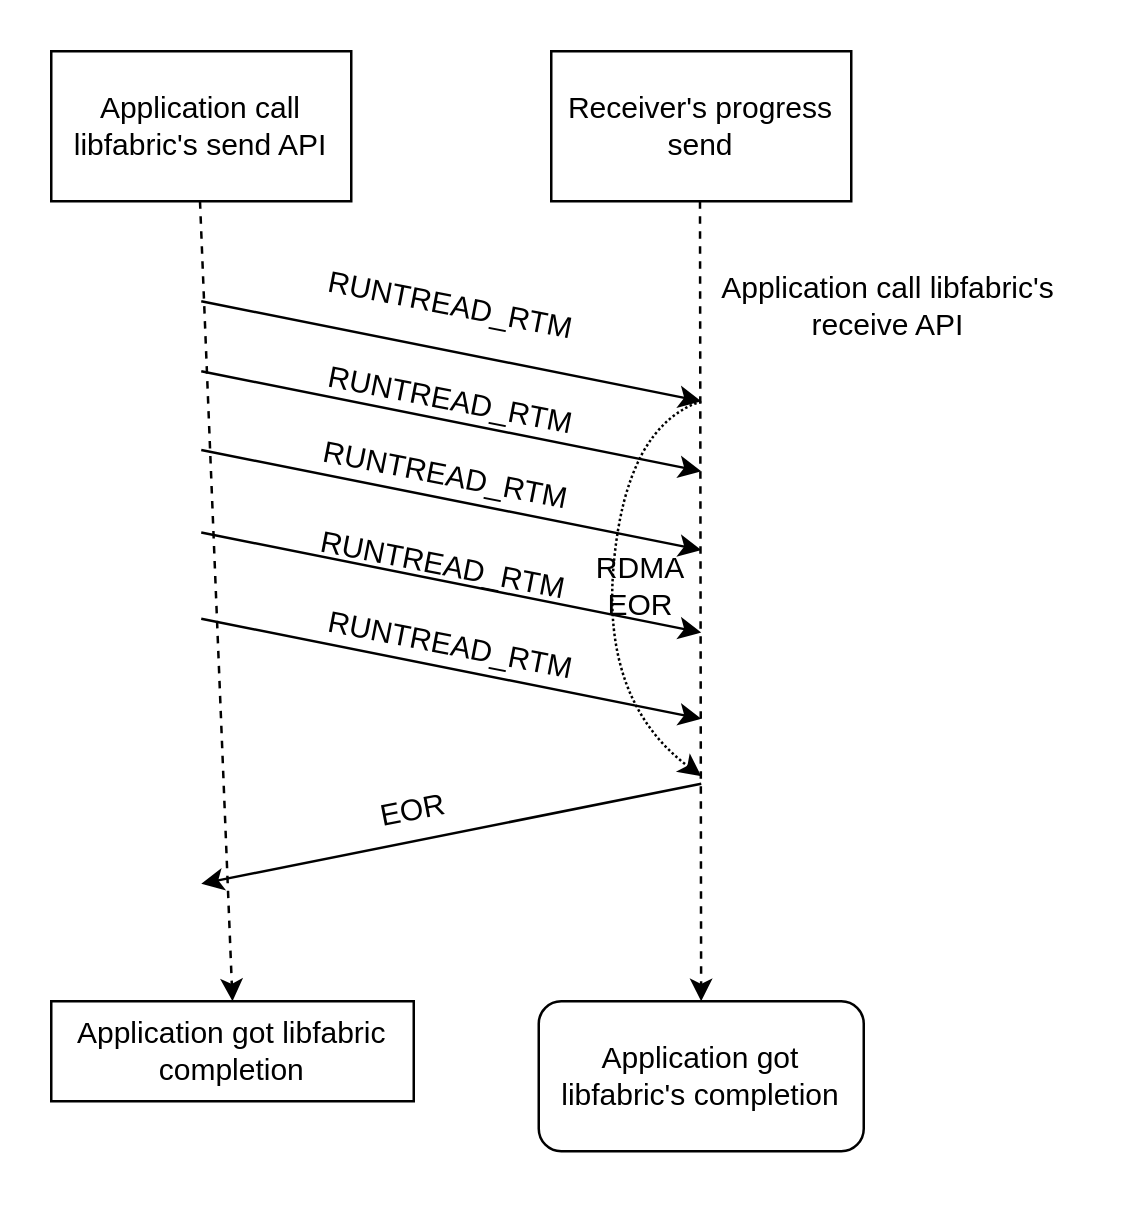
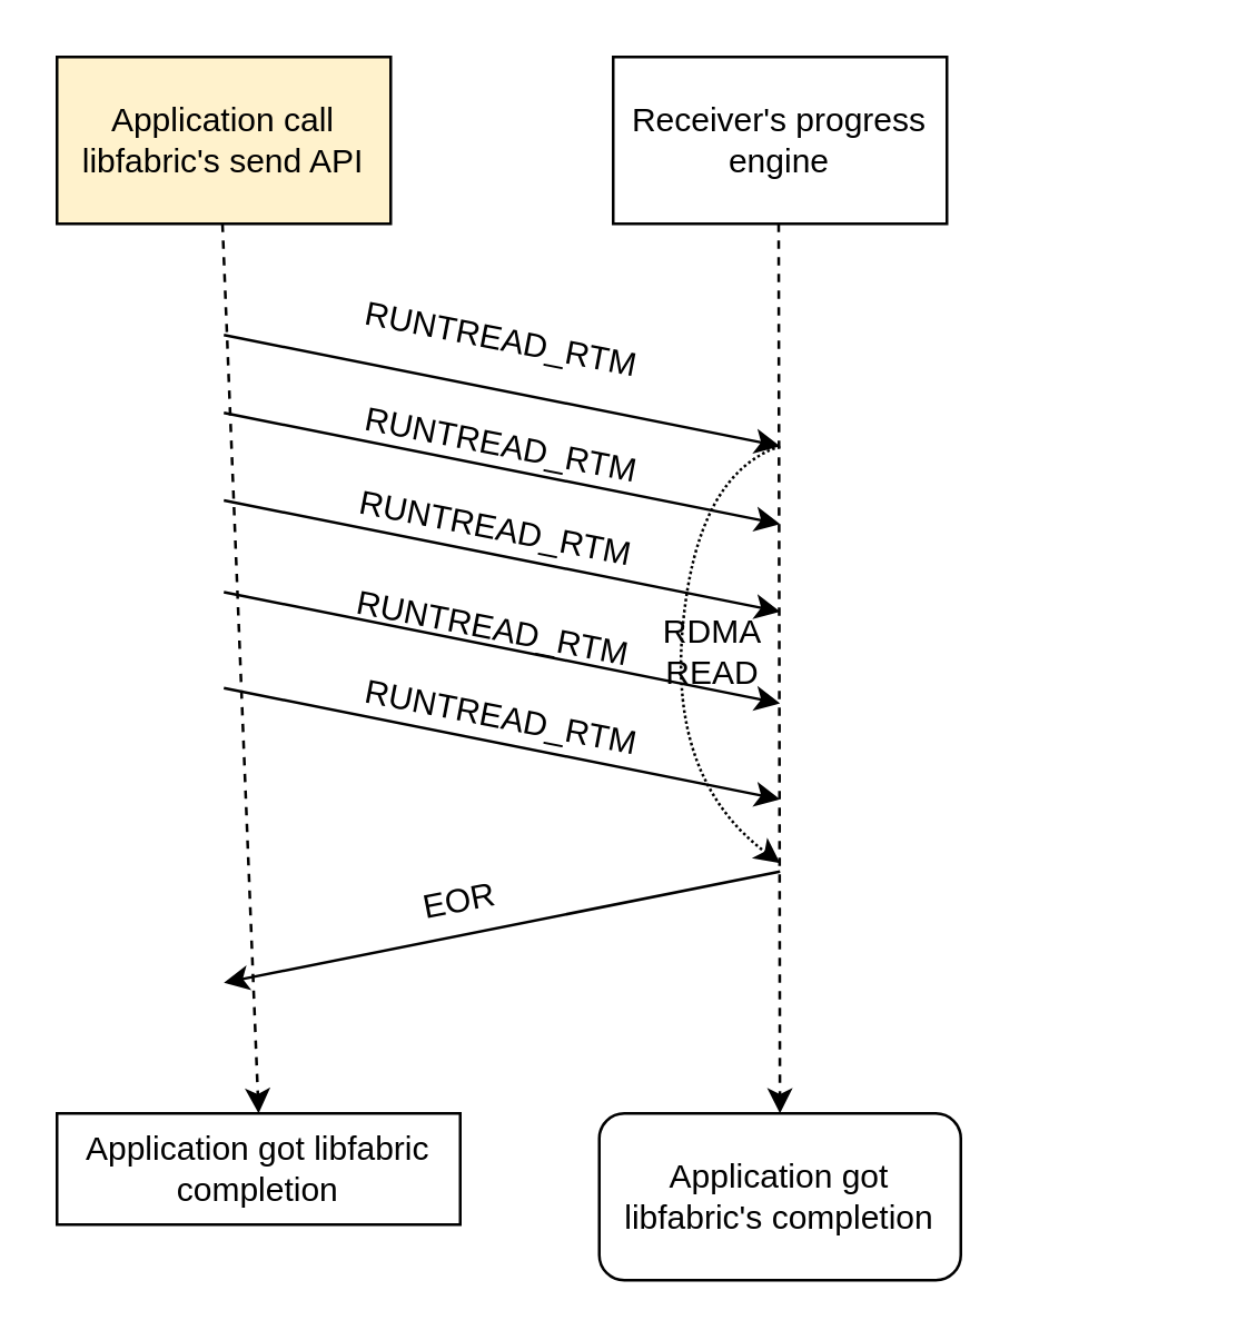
  <mxCell id="0" />
  <mxCell id="1" parent="0" />
- <mxCell id="2" value="Application call libfabric's send API" style="rounded=0;whiteSpace=wrap;html=1;" parent="1" vertex="1"><mxGeometry x="20" y="20" width="120" height="60" as="geometry" /></mxCell>
- <mxCell id="3" value="Receiver's progress send" style="rounded=0;whiteSpace=wrap;html=1;" parent="1" vertex="1"><mxGeometry x="220" y="20" width="120" height="60" as="geometry" /></mxCell>
+ <mxCell id="2" value="Application call libfabric's send API" style="rounded=0;whiteSpace=wrap;html=1;fillColor=#fff2cc;" parent="1" vertex="1"><mxGeometry x="20" y="20" width="120" height="60" as="geometry" /></mxCell>
+ <mxCell id="3" value="Receiver's progress engine" style="rounded=0;whiteSpace=wrap;html=1;" parent="1" vertex="1"><mxGeometry x="220" y="20" width="120" height="60" as="geometry" /></mxCell>
  <mxCell id="4" value="" style="endArrow=classic;html=1;dashed=1;entryX=0.5;entryY=0;entryDx=0;entryDy=0;" parent="1" target="7" edge="1"><mxGeometry width="50" height="50" relative="1" as="geometry"><mxPoint x="79.5" y="80" as="sourcePoint" /><mxPoint x="80" y="250" as="targetPoint" /></mxGeometry></mxCell>
  <mxCell id="5" value="" style="endArrow=classic;html=1;dashed=1;" parent="1" target="8" edge="1"><mxGeometry width="50" height="50" relative="1" as="geometry"><mxPoint x="279.5" y="80" as="sourcePoint" /><mxPoint x="280" y="259" as="targetPoint" /></mxGeometry></mxCell>
  <mxCell id="6" value="" style="endArrow=classic;html=1;" parent="1" edge="1"><mxGeometry width="50" height="50" relative="1" as="geometry"><mxPoint x="80" y="120" as="sourcePoint" /><mxPoint x="280" y="160" as="targetPoint" /></mxGeometry></mxCell>
  <mxCell id="7" value="Application got libfabric completion" style="rounded=0;whiteSpace=wrap;html=1;" parent="1" vertex="1"><mxGeometry x="20" y="400" width="145" height="40" as="geometry" /></mxCell>
  <mxCell id="8" value="Application got libfabric's completion" style="whiteSpace=wrap;html=1;rounded=1;" parent="1" vertex="1"><mxGeometry x="215" y="400" width="130" height="60" as="geometry" /></mxCell>
  <mxCell id="9" value="RUNTREAD_RTM" style="text;html=1;strokeColor=none;fillColor=none;align=center;verticalAlign=middle;whiteSpace=wrap;rounded=0;rotation=11;" parent="1" vertex="1"><mxGeometry x="160" y="112" width="40" height="20" as="geometry" /></mxCell>
  <mxCell id="10" value="" style="endArrow=classic;html=1;" parent="1" edge="1"><mxGeometry width="50" height="50" relative="1" as="geometry"><mxPoint x="280" y="313" as="sourcePoint" /><mxPoint x="80" y="353" as="targetPoint" /></mxGeometry></mxCell>
  <mxCell id="11" value="EOR" style="text;html=1;strokeColor=none;fillColor=none;align=center;verticalAlign=middle;whiteSpace=wrap;rounded=0;rotation=349;" parent="1" vertex="1"><mxGeometry x="144.86" y="314" width="40" height="20" as="geometry" /></mxCell>
- <mxCell id="12" value="Application call libfabric's receive API" style="text;html=1;strokeColor=none;fillColor=none;align=center;verticalAlign=middle;whiteSpace=wrap;rounded=0;" parent="1" vertex="1"><mxGeometry x="280" y="112" width="150" height="20" as="geometry" /></mxCell>
  <mxCell id="13" value="" style="endArrow=classic;html=1;" parent="1" edge="1"><mxGeometry width="50" height="50" relative="1" as="geometry"><mxPoint x="80" y="148" as="sourcePoint" /><mxPoint x="280" y="188" as="targetPoint" /></mxGeometry></mxCell>
  <mxCell id="14" value="" style="endArrow=classic;html=1;" parent="1" edge="1"><mxGeometry width="50" height="50" relative="1" as="geometry"><mxPoint x="80" y="179.5" as="sourcePoint" /><mxPoint x="280" y="219.5" as="targetPoint" /></mxGeometry></mxCell>
  <mxCell id="15" value="" style="endArrow=classic;html=1;" parent="1" edge="1"><mxGeometry width="50" height="50" relative="1" as="geometry"><mxPoint x="80" y="212.5" as="sourcePoint" /><mxPoint x="280" y="252.5" as="targetPoint" /></mxGeometry></mxCell>
  <mxCell id="16" value="" style="endArrow=classic;html=1;" parent="1" edge="1"><mxGeometry width="50" height="50" relative="1" as="geometry"><mxPoint x="80" y="247" as="sourcePoint" /><mxPoint x="280" y="287" as="targetPoint" /></mxGeometry></mxCell>
  <mxCell id="17" value="RUNTREAD_RTM" style="text;html=1;strokeColor=none;fillColor=none;align=center;verticalAlign=middle;whiteSpace=wrap;rounded=0;rotation=11;" vertex="1" parent="1"><mxGeometry x="160" y="150" width="40" height="20" as="geometry" /></mxCell>
  <mxCell id="18" value="RUNTREAD_RTM" style="text;html=1;strokeColor=none;fillColor=none;align=center;verticalAlign=middle;whiteSpace=wrap;rounded=0;rotation=11;" vertex="1" parent="1"><mxGeometry x="158" y="180" width="40" height="20" as="geometry" /></mxCell>
  <mxCell id="19" value="RUNTREAD_RTM" style="text;html=1;strokeColor=none;fillColor=none;align=center;verticalAlign=middle;whiteSpace=wrap;rounded=0;rotation=11;" vertex="1" parent="1"><mxGeometry x="157" y="216" width="40" height="20" as="geometry" /></mxCell>
  <mxCell id="20" value="RUNTREAD_RTM" style="text;html=1;strokeColor=none;fillColor=none;align=center;verticalAlign=middle;whiteSpace=wrap;rounded=0;rotation=11;" vertex="1" parent="1"><mxGeometry x="160" y="248" width="40" height="20" as="geometry" /></mxCell>
  <mxCell id="21" value="" style="curved=1;endArrow=classic;html=1;dashed=1;dashPattern=1 1;" edge="1" parent="1"><mxGeometry width="50" height="50" relative="1" as="geometry"><mxPoint x="280" y="160" as="sourcePoint" /><mxPoint x="280" y="310" as="targetPoint" /><Array as="points"><mxPoint x="250" y="170" /><mxPoint x="240" y="280" /></Array></mxGeometry></mxCell>
- <mxCell id="22" value="RDMA EOR" style="text;html=1;strokeColor=none;fillColor=none;align=center;verticalAlign=middle;whiteSpace=wrap;rounded=0;" vertex="1" parent="1"><mxGeometry x="236" y="223" width="40" height="21" as="geometry" /></mxCell>
+ <mxCell id="22" value="RDMA READ" style="text;html=1;strokeColor=none;fillColor=none;align=center;verticalAlign=middle;whiteSpace=wrap;rounded=0;" vertex="1" parent="1"><mxGeometry x="236" y="223" width="40" height="21" as="geometry" /></mxCell>
